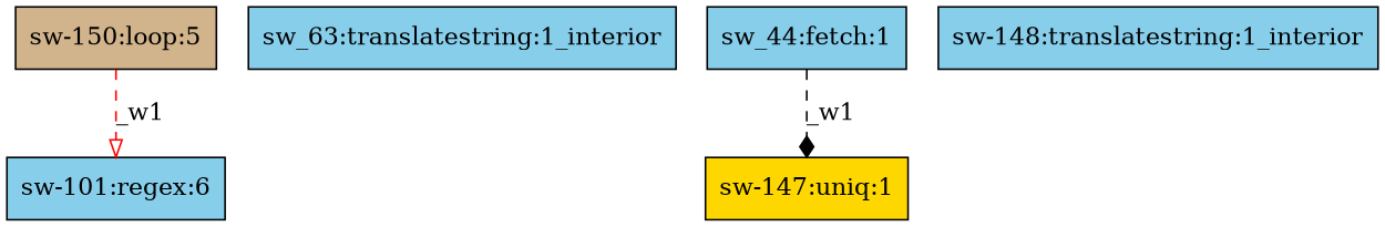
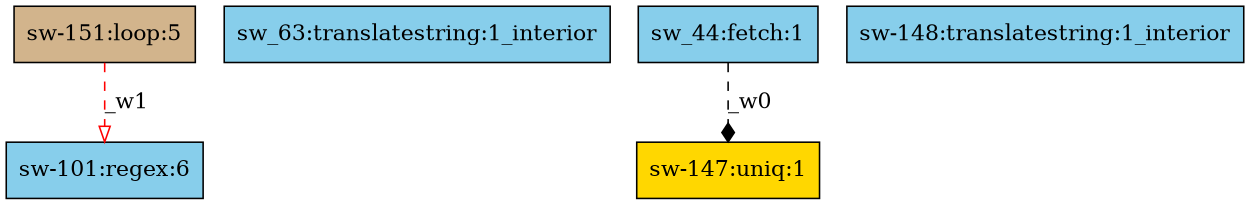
  digraph {
    node [fillcolor=skyblue shape=box style=filled]
    edge [style=dashed]
-   n1 [fillcolor=tan label="sw-150:loop:5"]
+   n1 [fillcolor=tan label="sw-151:loop:5"]
    n2 [label="sw-101:regex:6"]
    n3 [label="sw_63:translatestring:1_interior"]
    n4 [label="sw_44:fetch:1"]
    n5 [fillcolor=gold label="sw-147:uniq:1"]
    n6 [label="sw-148:translatestring:1_interior"]
    n1 -> n2 [arrowhead=onormal color=red label=_w1]
-   n4 -> n5 [arrowhead=diamond color=black label=_w1]
+   n4 -> n5 [arrowhead=diamond color=black label=_w0]
  }
